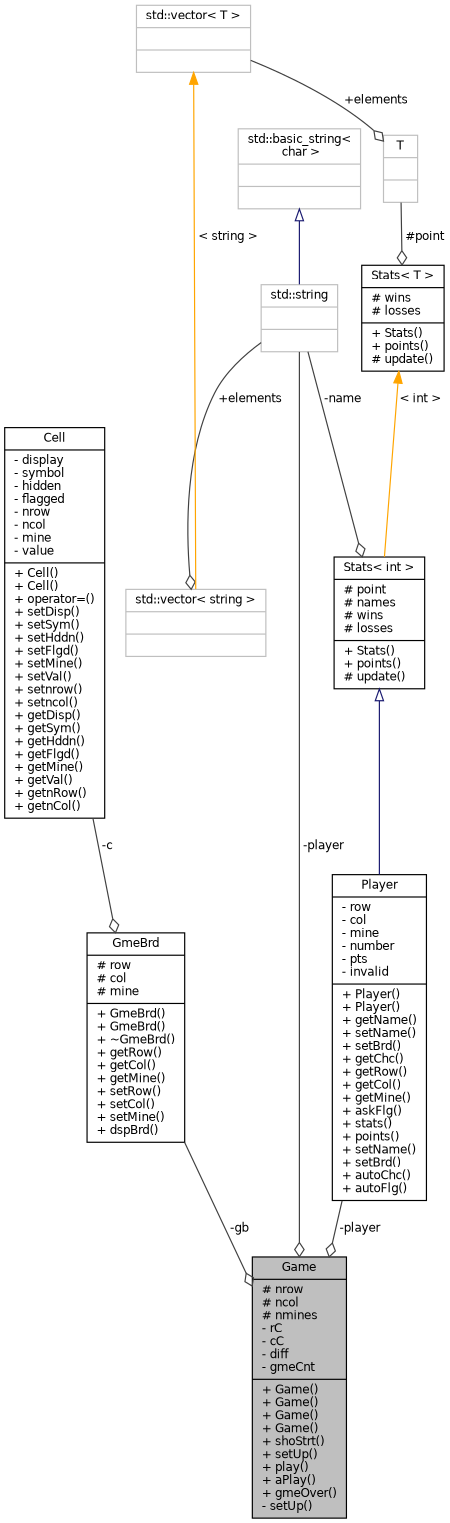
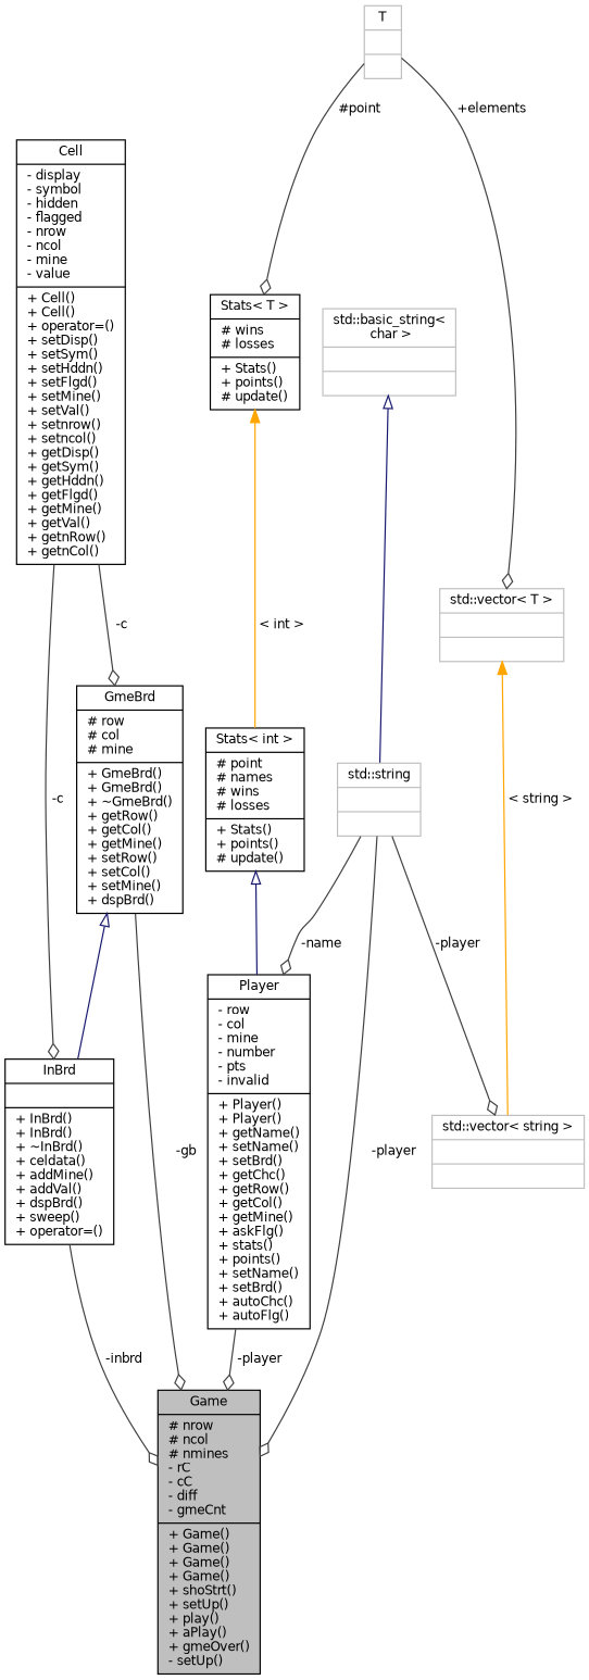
  digraph {
    node [color=black fillcolor=white fontname=Helvetica fontsize=10 shape=record style=filled]
    edge [arrowhead=odiamond color=grey25 fontname=Helvetica fontsize=10 labelfontname=Helvetica labelfontsize=10 style=solid]
    n1 [fillcolor=grey75 fontcolor=black height=0.2 label="{Game\n|# nrow\l# ncol\l# nmines\l- rC\l- cC\l- diff\l- gmeCnt\l|+ Game()\l+ Game()\l+ Game()\l+ Game()\l+ shoStrt()\l+ setUp()\l+ play()\l+ aPlay()\l+ gmeOver()\l- setUp()\l}" width=0.4]
    n2 [height=0.2 label="{GmeBrd\n|# row\l# col\l# mine\l|+ GmeBrd()\l+ GmeBrd()\l+ ~GmeBrd()\l+ getRow()\l+ getCol()\l+ getMine()\l+ setRow()\l+ setCol()\l+ setMine()\l+ dspBrd()\l}" width=0.4]
+   n3 [height=0.2 label="{InBrd\n||+ InBrd()\l+ InBrd()\l+ ~InBrd()\l+ celdata()\l+ addMine()\l+ addVal()\l+ dspBrd()\l+ sweep()\l+ operator=()\l}" width=0.4]
    n4 [height=0.2 label="{Cell\n|- display\l- symbol\l- hidden\l- flagged\l- nrow\l- ncol\l- mine\l- value\l|+ Cell()\l+ Cell()\l+ operator=()\l+ setDisp()\l+ setSym()\l+ setHddn()\l+ setFlgd()\l+ setMine()\l+ setVal()\l+ setnrow()\l+ setncol()\l+ getDisp()\l+ getSym()\l+ getHddn()\l+ getFlgd()\l+ getMine()\l+ getVal()\l+ getnRow()\l+ getnCol()\l}" width=0.4]
    n5 [color=grey75 height=0.2 label="{std::string\n||}" width=0.4]
    n6 [height=0.2 label="{Player\n|- row\l- col\l- mine\l- number\l- pts\l- invalid\l|+ Player()\l+ Player()\l+ getName()\l+ setName()\l+ setBrd()\l+ getChc()\l+ getRow()\l+ getCol()\l+ getMine()\l+ askFlg()\l+ stats()\l+ points()\l+ setName()\l+ setBrd()\l+ autoChc()\l+ autoFlg()\l}" width=0.4]
    n7 [color=grey75 height=0.2 label="{std::vector\< string \>\n||}" width=0.4]
    n8 [color=grey75 height=0.2 label="{std::basic_string\<\l char \>\n||}" width=0.4]
    n9 [height=0.2 label="{Stats\< int \>\n|# point\l# names\l# wins\l# losses\l|+ Stats()\l+ points()\l# update()\l}" width=0.4]
    n10 [height=0.2 label="{Stats\< T \>\n|# wins\l# losses\l|+ Stats()\l+ points()\l# update()\l}" width=0.4]
    n11 [color=grey75 height=0.2 label="{std::vector\< T \>\n||}" width=0.4]
    n12 [color=grey75 height=0.2 label="{T\n||}" width=0.4]
    n2 -> n1 [label=" -gb"]
+   n2 -> n3 [arrowtail=onormal color=midnightblue dir=back arrowhead=""]
+   n3 -> n1 [label=" -inbrd"]
    n4 -> n2 [label=" -c"]
+   n4 -> n3 [label=" -c"]
    n5 -> n1 [label=" -player"]
-   n5 -> n9 [label=" -name"]
-   n5 -> n7 [label=" +elements"]
+   n5 -> n6 [label=" -name"]
+   n5 -> n7 [label=" -player"]
    n6 -> n1 [label=" -player"]
    n8 -> n5 [arrowtail=onormal color=midnightblue dir=back arrowhead=""]
    n9 -> n6 [arrowtail=onormal color=midnightblue dir=back arrowhead=""]
    n10 -> n9 [color=orange dir=back label=" \< int \>" arrowhead=""]
    n11 -> n7 [color=orange dir=back label=" \< string \>" arrowhead=""]
    n12 -> n10 [label=" #point"]
-   n11 -> n12 [label=" +elements"]
+   n12 -> n11 [label=" +elements"]
  }
